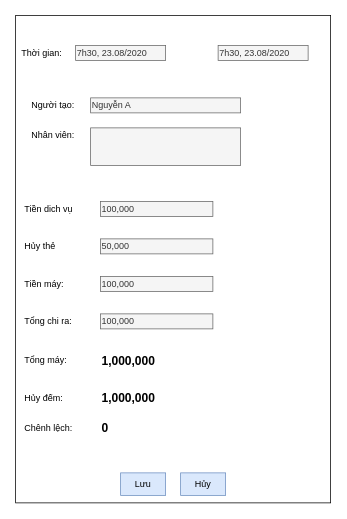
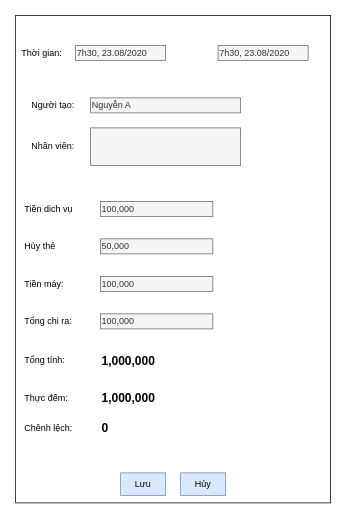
  <mxCell id="0" />
  <mxCell id="1" parent="0" />
  <mxCell id="2" value="" style="rounded=0;whiteSpace=wrap;html=1;" vertex="1" parent="1"><mxGeometry x="20" y="20" width="420" height="650" as="geometry" /></mxCell>
  <mxCell id="3" value="7h30, 23.08/2020" style="text;html=1;strokeColor=#666666;fillColor=#f5f5f5;align=left;verticalAlign=middle;whiteSpace=wrap;rounded=0;fontColor=#333333;" vertex="1" parent="1"><mxGeometry x="100" y="60" width="120" height="20" as="geometry" /></mxCell>
  <mxCell id="4" value="7h30, 23.08/2020" style="text;html=1;strokeColor=#666666;fillColor=#f5f5f5;align=left;verticalAlign=middle;whiteSpace=wrap;rounded=0;fontColor=#333333;" vertex="1" parent="1"><mxGeometry x="290" y="60" width="120" height="20" as="geometry" /></mxCell>
  <mxCell id="5" value="Thời gian:" style="text;html=1;strokeColor=none;fillColor=none;align=center;verticalAlign=middle;whiteSpace=wrap;rounded=0;" vertex="1" parent="1"><mxGeometry x="20" y="60" width="70" height="20" as="geometry" /></mxCell>
  <mxCell id="6" value="Nguyễn A" style="text;html=1;strokeColor=#666666;fillColor=#f5f5f5;align=left;verticalAlign=middle;whiteSpace=wrap;rounded=0;fontColor=#333333;" vertex="1" parent="1"><mxGeometry x="120" y="130" width="200" height="20" as="geometry" /></mxCell>
  <mxCell id="7" value="Người tạo:" style="text;html=1;strokeColor=none;fillColor=none;align=center;verticalAlign=middle;whiteSpace=wrap;rounded=0;" vertex="1" parent="1"><mxGeometry x="30" y="130" width="80" height="20" as="geometry" /></mxCell>
- <mxCell id="8" value="Nhân viên:" style="text;html=1;strokeColor=none;fillColor=none;align=center;verticalAlign=middle;whiteSpace=wrap;rounded=0;" vertex="1" parent="1"><mxGeometry x="30" y="170" width="80" height="20" as="geometry" /></mxCell>
+ <mxCell id="8" value="Nhân viên:" style="text;html=1;strokeColor=none;fillColor=none;align=center;verticalAlign=middle;whiteSpace=wrap;rounded=0;" vertex="1" parent="1"><mxGeometry x="30" y="185" width="80" height="20" as="geometry" /></mxCell>
  <mxCell id="9" value="" style="text;html=1;strokeColor=#666666;fillColor=#f5f5f5;align=left;verticalAlign=middle;whiteSpace=wrap;rounded=0;fontColor=#333333;" vertex="1" parent="1"><mxGeometry x="120" y="170" width="200" height="50" as="geometry" /></mxCell>
  <mxCell id="10" value="Tiền dich vụ" style="text;html=1;strokeColor=none;fillColor=none;align=left;verticalAlign=middle;whiteSpace=wrap;rounded=0;" vertex="1" parent="1"><mxGeometry x="30" y="268" width="110" height="20" as="geometry" /></mxCell>
  <mxCell id="11" value="100,000" style="text;html=1;strokeColor=#666666;fillColor=#f5f5f5;align=left;verticalAlign=middle;whiteSpace=wrap;rounded=0;fontColor=#333333;" vertex="1" parent="1"><mxGeometry x="133" y="268" width="150" height="20" as="geometry" /></mxCell>
  <mxCell id="12" value="Hủy thẻ" style="text;html=1;strokeColor=none;fillColor=none;align=left;verticalAlign=middle;whiteSpace=wrap;rounded=0;" vertex="1" parent="1"><mxGeometry x="30" y="318" width="110" height="20" as="geometry" /></mxCell>
  <mxCell id="13" value="50,000" style="text;html=1;strokeColor=#666666;fillColor=#f5f5f5;align=left;verticalAlign=middle;whiteSpace=wrap;rounded=0;fontColor=#333333;" vertex="1" parent="1"><mxGeometry x="133" y="318" width="150" height="20" as="geometry" /></mxCell>
  <mxCell id="14" value="Tiền máy:" style="text;html=1;strokeColor=none;fillColor=none;align=left;verticalAlign=middle;whiteSpace=wrap;rounded=0;" vertex="1" parent="1"><mxGeometry x="30" y="368" width="110" height="20" as="geometry" /></mxCell>
  <mxCell id="15" value="100,000" style="text;html=1;strokeColor=#666666;fillColor=#f5f5f5;align=left;verticalAlign=middle;whiteSpace=wrap;rounded=0;fontColor=#333333;" vertex="1" parent="1"><mxGeometry x="133" y="368" width="150" height="20" as="geometry" /></mxCell>
  <mxCell id="16" value="Tổng chi ra:" style="text;html=1;strokeColor=none;fillColor=none;align=left;verticalAlign=middle;whiteSpace=wrap;rounded=0;" vertex="1" parent="1"><mxGeometry x="30" y="418" width="110" height="20" as="geometry" /></mxCell>
  <mxCell id="17" value="100,000" style="text;html=1;strokeColor=#666666;fillColor=#f5f5f5;align=left;verticalAlign=middle;whiteSpace=wrap;rounded=0;fontColor=#333333;" vertex="1" parent="1"><mxGeometry x="133" y="418" width="150" height="20" as="geometry" /></mxCell>
- <mxCell id="18" value="Tổng máy:" style="text;html=1;strokeColor=none;fillColor=none;align=left;verticalAlign=middle;whiteSpace=wrap;rounded=0;" vertex="1" parent="1"><mxGeometry x="30" y="470" width="110" height="20" as="geometry" /></mxCell>
- <mxCell id="19" value="Hủy đếm:" style="text;html=1;strokeColor=none;fillColor=none;align=left;verticalAlign=middle;whiteSpace=wrap;rounded=0;" vertex="1" parent="1"><mxGeometry x="30" y="520" width="110" height="20" as="geometry" /></mxCell>
+ <mxCell id="18" value="Tổng tính:" style="text;html=1;strokeColor=none;fillColor=none;align=left;verticalAlign=middle;whiteSpace=wrap;rounded=0;" vertex="1" parent="1"><mxGeometry x="30" y="470" width="110" height="20" as="geometry" /></mxCell>
+ <mxCell id="19" value="Thực đếm:" style="text;html=1;strokeColor=none;fillColor=none;align=left;verticalAlign=middle;whiteSpace=wrap;rounded=0;" vertex="1" parent="1"><mxGeometry x="30" y="520" width="110" height="20" as="geometry" /></mxCell>
  <mxCell id="20" value="Chênh lệch:" style="text;html=1;strokeColor=none;fillColor=none;align=left;verticalAlign=middle;whiteSpace=wrap;rounded=0;" vertex="1" parent="1"><mxGeometry x="30" y="560" width="110" height="20" as="geometry" /></mxCell>
  <mxCell id="21" value="&lt;b&gt;&lt;font style=&quot;font-size: 16px&quot;&gt;1,000,000&lt;/font&gt;&lt;/b&gt;" style="text;html=1;strokeColor=none;fillColor=none;align=left;verticalAlign=middle;whiteSpace=wrap;rounded=0;" vertex="1" parent="1"><mxGeometry x="133" y="470" width="147" height="20" as="geometry" /></mxCell>
  <mxCell id="22" value="&lt;b&gt;&lt;font style=&quot;font-size: 16px&quot;&gt;1,000,000&lt;/font&gt;&lt;/b&gt;" style="text;html=1;strokeColor=none;fillColor=none;align=left;verticalAlign=middle;whiteSpace=wrap;rounded=0;" vertex="1" parent="1"><mxGeometry x="133" y="520" width="147" height="20" as="geometry" /></mxCell>
  <mxCell id="23" value="&lt;b&gt;&lt;font style=&quot;font-size: 16px&quot;&gt;0&lt;/font&gt;&lt;/b&gt;" style="text;html=1;strokeColor=none;fillColor=none;align=left;verticalAlign=middle;whiteSpace=wrap;rounded=0;" vertex="1" parent="1"><mxGeometry x="133" y="560" width="147" height="20" as="geometry" /></mxCell>
  <mxCell id="24" value="Lưu" style="text;html=1;strokeColor=#6c8ebf;fillColor=#dae8fc;align=center;verticalAlign=middle;whiteSpace=wrap;rounded=0;" vertex="1" parent="1"><mxGeometry x="160" y="630" width="60" height="30" as="geometry" /></mxCell>
  <mxCell id="25" value="Hủy" style="text;html=1;strokeColor=#6c8ebf;fillColor=#dae8fc;align=center;verticalAlign=middle;whiteSpace=wrap;rounded=0;" vertex="1" parent="1"><mxGeometry x="240" y="630" width="60" height="30" as="geometry" /></mxCell>
